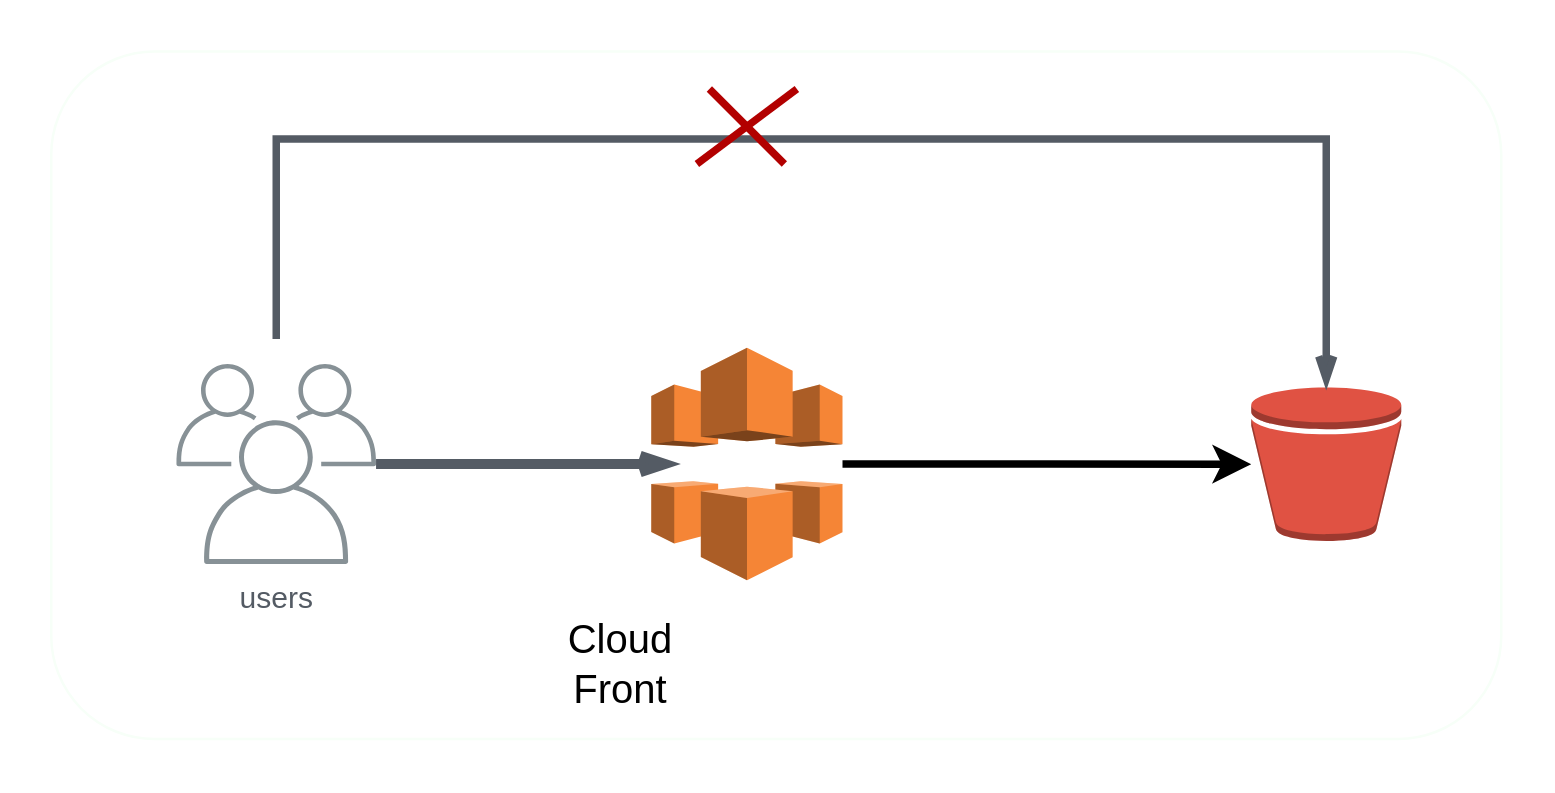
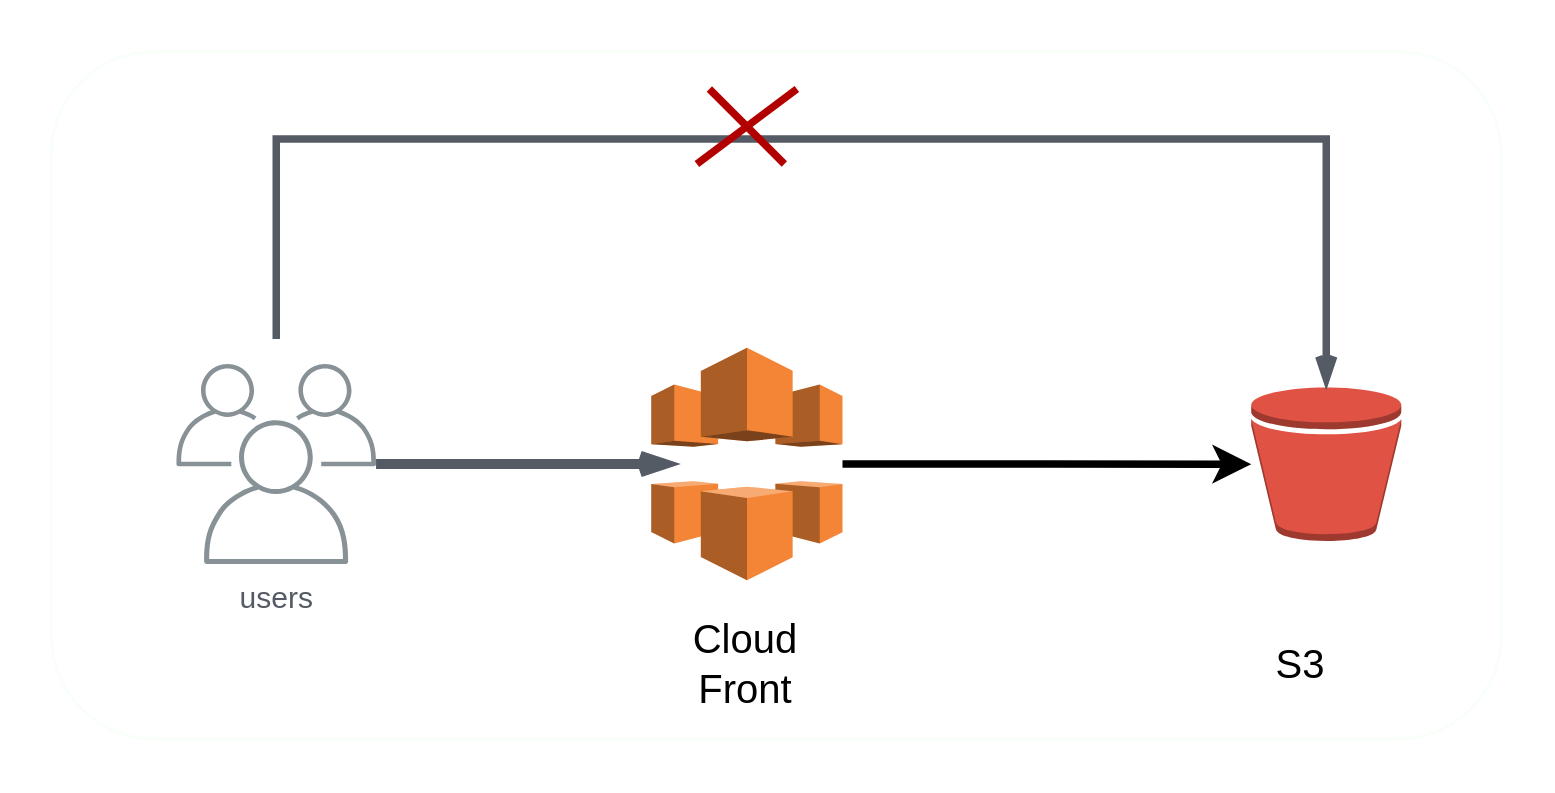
  <mxCell id="0" />
  <mxCell id="1" parent="0" />
  <mxCell id="2" value="" style="rounded=1;whiteSpace=wrap;html=1;strokeColor=#F7FFF8;" vertex="1" parent="1"><mxGeometry x="20" y="20" width="580" height="275" as="geometry" /></mxCell>
  <mxCell id="3" value="users" style="outlineConnect=0;gradientColor=none;fontColor=#545B64;strokeColor=none;fillColor=#879196;dashed=0;verticalLabelPosition=bottom;verticalAlign=top;align=center;html=1;fontSize=12;fontStyle=0;aspect=fixed;shape=mxgraph.aws4.illustration_users;pointerEvents=1;shadow=0;" parent="1" vertex="1"><mxGeometry x="70" y="145" width="80" height="80" as="geometry" /></mxCell>
  <mxCell id="4" value="" style="edgeStyle=orthogonalEdgeStyle;html=1;endArrow=openThin;elbow=vertical;startArrow=none;endFill=0;strokeColor=#545B64;rounded=0;strokeWidth=4;" parent="1" source="3" edge="1"><mxGeometry width="100" relative="1" as="geometry"><mxPoint x="465" y="205" as="sourcePoint" /><mxPoint x="270" y="185" as="targetPoint" /></mxGeometry></mxCell>
  <mxCell id="5" style="edgeStyle=orthogonalEdgeStyle;rounded=0;orthogonalLoop=1;jettySize=auto;html=1;strokeWidth=3;" parent="1" source="6" target="7" edge="1"><mxGeometry relative="1" as="geometry" /></mxCell>
  <mxCell id="6" value="" style="outlineConnect=0;dashed=0;verticalLabelPosition=bottom;verticalAlign=top;align=center;html=1;shape=mxgraph.aws3.cloudfront;fillColor=#F58536;gradientColor=none;shadow=0;strokeColor=#636260;strokeWidth=3;" parent="1" vertex="1"><mxGeometry x="260" y="138.5" width="76.5" height="93" as="geometry" /></mxCell>
  <mxCell id="7" value="" style="outlineConnect=0;dashed=0;verticalLabelPosition=bottom;verticalAlign=top;align=center;html=1;shape=mxgraph.aws3.bucket;fillColor=#E05243;gradientColor=none;shadow=0;strokeColor=#636260;strokeWidth=3;" parent="1" vertex="1"><mxGeometry x="500" y="154.25" width="60" height="61.5" as="geometry" /></mxCell>
  <mxCell id="8" value="" style="edgeStyle=orthogonalEdgeStyle;html=1;endArrow=openThin;elbow=vertical;startArrow=none;endFill=0;strokeColor=#545B64;rounded=0;entryX=0.5;entryY=0;entryDx=0;entryDy=0;entryPerimeter=0;strokeWidth=3;" parent="1" target="7" edge="1"><mxGeometry width="100" relative="1" as="geometry"><mxPoint x="110" y="135" as="sourcePoint" /><mxPoint x="320" y="75" as="targetPoint" /><Array as="points"><mxPoint x="110" y="55" /><mxPoint x="530" y="55" /></Array></mxGeometry></mxCell>
  <mxCell id="9" value="" style="group" parent="1" vertex="1" connectable="0"><mxGeometry x="278.25" y="35" width="40" height="30" as="geometry" /></mxCell>
  <mxCell id="10" value="" style="endArrow=none;html=1;strokeWidth=3;fillColor=#e51400;strokeColor=#B20000;" parent="9" edge="1"><mxGeometry width="50" height="50" relative="1" as="geometry"><mxPoint y="30" as="sourcePoint" /><mxPoint x="40" as="targetPoint" /></mxGeometry></mxCell>
  <mxCell id="11" value="" style="endArrow=none;html=1;strokeWidth=3;fillColor=#e51400;strokeColor=#B20000;" parent="9" edge="1"><mxGeometry width="50" height="50" relative="1" as="geometry"><mxPoint x="35" y="30" as="sourcePoint" /><mxPoint x="5" as="targetPoint" /></mxGeometry></mxCell>
- <mxCell id="12" value="Cloud Front" style="text;html=1;strokeColor=none;fillColor=none;align=center;verticalAlign=middle;whiteSpace=wrap;rounded=0;shadow=0;strokeWidth=2;fontSize=16;" parent="1" vertex="1"><mxGeometry x="228.25" y="255" width="40" height="20" as="geometry" /></mxCell>
+ <mxCell id="12" value="Cloud Front" style="text;html=1;strokeColor=none;fillColor=none;align=center;verticalAlign=middle;whiteSpace=wrap;rounded=0;shadow=0;strokeWidth=2;fontSize=16;" parent="1" vertex="1"><mxGeometry x="278.25" y="255" width="40" height="20" as="geometry" /></mxCell>
+ <mxCell id="13" value="S3" style="text;html=1;strokeColor=none;fillColor=none;align=center;verticalAlign=middle;whiteSpace=wrap;rounded=0;shadow=0;strokeWidth=2;fontSize=16;" parent="1" vertex="1"><mxGeometry x="500" y="255" width="40" height="20" as="geometry" /></mxCell>
